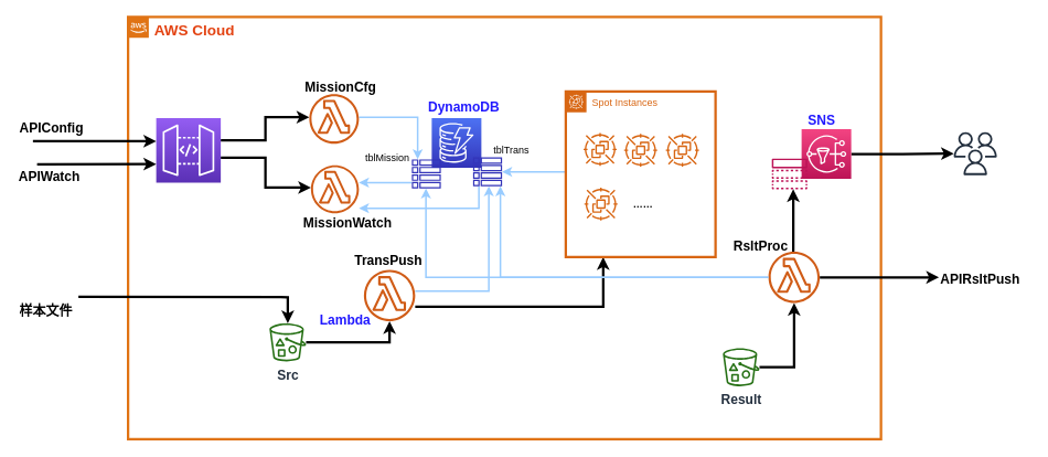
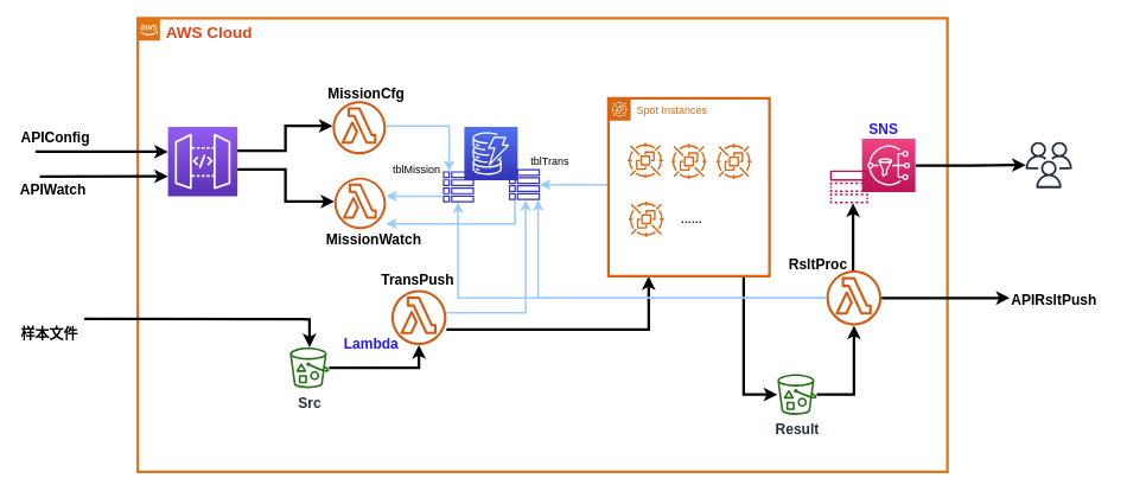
  <mxCell id="0" />
  <mxCell id="1" parent="0" />
  <mxCell id="2" value="&lt;font style=&quot;font-size: 18px&quot;&gt;&lt;b&gt;AWS Cloud&lt;/b&gt;&lt;/font&gt;" style="points=[[0,0],[0.25,0],[0.5,0],[0.75,0],[1,0],[1,0.25],[1,0.5],[1,0.75],[1,1],[0.75,1],[0.5,1],[0.25,1],[0,1],[0,0.75],[0,0.5],[0,0.25]];outlineConnect=0;gradientColor=none;html=1;whiteSpace=wrap;fontSize=12;fontStyle=0;shape=mxgraph.aws4.group;grIcon=mxgraph.aws4.group_aws_cloud_alt;strokeColor=#E07314;fillColor=none;verticalAlign=top;align=left;spacingLeft=30;fontColor=#E34312;dashed=0;strokeWidth=3;" parent="1" vertex="1"><mxGeometry x="154" y="20" width="910" height="510" as="geometry" /></mxCell>
  <mxCell id="3" value="" style="outlineConnect=0;fontColor=#232F3E;gradientColor=#4D72F3;gradientDirection=north;fillColor=#3334B9;strokeColor=#ffffff;dashed=0;verticalLabelPosition=bottom;verticalAlign=top;align=center;html=1;fontSize=12;fontStyle=0;aspect=fixed;shape=mxgraph.aws4.resourceIcon;resIcon=mxgraph.aws4.dynamodb;" parent="1" vertex="1"><mxGeometry x="521" y="142" width="60" height="60" as="geometry" /></mxCell>
  <mxCell id="4" style="edgeStyle=orthogonalEdgeStyle;rounded=0;orthogonalLoop=1;jettySize=auto;html=1;strokeWidth=3;" parent="1" target="8" edge="1"><mxGeometry relative="1" as="geometry"><mxPoint x="266" y="169" as="sourcePoint" /><mxPoint x="373" y="149" as="targetPoint" /><Array as="points"><mxPoint x="320" y="169" /><mxPoint x="320" y="141" /></Array></mxGeometry></mxCell>
  <mxCell id="5" style="edgeStyle=orthogonalEdgeStyle;rounded=0;orthogonalLoop=1;jettySize=auto;html=1;strokeWidth=3;" parent="1" source="6" target="17" edge="1"><mxGeometry relative="1" as="geometry"><Array as="points"><mxPoint x="320" y="190" /><mxPoint x="320" y="226" /></Array></mxGeometry></mxCell>
  <mxCell id="6" value="" style="outlineConnect=0;fontColor=#232F3E;gradientColor=#945DF2;gradientDirection=north;fillColor=#5A30B5;strokeColor=#ffffff;dashed=0;verticalLabelPosition=bottom;verticalAlign=top;align=center;html=1;fontSize=12;fontStyle=0;aspect=fixed;shape=mxgraph.aws4.resourceIcon;resIcon=mxgraph.aws4.api_gateway;" parent="1" vertex="1"><mxGeometry x="188" y="142" width="78" height="78" as="geometry" /></mxCell>
  <mxCell id="7" style="edgeStyle=orthogonalEdgeStyle;rounded=0;orthogonalLoop=1;jettySize=auto;html=1;strokeWidth=2;strokeColor=#99CCFF;" parent="1" source="8" target="38" edge="1"><mxGeometry relative="1" as="geometry"><Array as="points"><mxPoint x="504" y="141" /></Array></mxGeometry></mxCell>
  <mxCell id="8" value="" style="outlineConnect=0;fontColor=#232F3E;gradientColor=none;fillColor=#D05C17;strokeColor=none;dashed=0;verticalLabelPosition=bottom;verticalAlign=top;align=center;html=1;fontSize=12;fontStyle=0;aspect=fixed;shape=mxgraph.aws4.lambda_function;" parent="1" vertex="1"><mxGeometry x="373" y="113" width="60" height="60" as="geometry" /></mxCell>
  <mxCell id="9" style="edgeStyle=orthogonalEdgeStyle;rounded=0;orthogonalLoop=1;jettySize=auto;html=1;strokeWidth=3;" parent="1" source="10" target="46" edge="1"><mxGeometry relative="1" as="geometry" /></mxCell>
  <mxCell id="10" value="" style="outlineConnect=0;fontColor=#232F3E;gradientColor=#F34482;gradientDirection=north;fillColor=#BC1356;strokeColor=#ffffff;dashed=0;verticalLabelPosition=bottom;verticalAlign=top;align=center;html=1;fontSize=12;fontStyle=0;aspect=fixed;shape=mxgraph.aws4.resourceIcon;resIcon=mxgraph.aws4.sns;" parent="1" vertex="1"><mxGeometry x="968" y="155.5" width="60" height="60" as="geometry" /></mxCell>
  <mxCell id="11" value="" style="outlineConnect=0;fontColor=#232F3E;gradientColor=none;fillColor=#BC1356;strokeColor=none;dashed=0;verticalLabelPosition=bottom;verticalAlign=top;align=center;html=1;fontSize=12;fontStyle=0;aspect=fixed;shape=mxgraph.aws4.topic;" parent="1" vertex="1"><mxGeometry x="932" y="191" width="43" height="37" as="geometry" /></mxCell>
  <mxCell id="12" value="MissionCfg" style="text;html=1;resizable=0;points=[];autosize=1;align=left;verticalAlign=top;spacingTop=-4;fontSize=16;fontStyle=1" parent="1" vertex="1"><mxGeometry x="366" y="93" width="70" height="20" as="geometry" /></mxCell>
  <mxCell id="13" style="edgeStyle=orthogonalEdgeStyle;rounded=0;orthogonalLoop=1;jettySize=auto;html=1;entryX=0.25;entryY=1;entryDx=0;entryDy=0;strokeWidth=3;" parent="1" source="15" target="21" edge="1"><mxGeometry relative="1" as="geometry"><Array as="points"><mxPoint x="728" y="370" /></Array></mxGeometry></mxCell>
  <mxCell id="14" style="edgeStyle=orthogonalEdgeStyle;rounded=0;orthogonalLoop=1;jettySize=auto;html=1;strokeWidth=2;strokeColor=#99CCFF;" parent="1" source="15" target="40" edge="1"><mxGeometry relative="1" as="geometry"><Array as="points"><mxPoint x="590" y="351" /></Array></mxGeometry></mxCell>
  <mxCell id="15" value="" style="outlineConnect=0;fontColor=#232F3E;gradientColor=none;fillColor=#D05C17;strokeColor=none;dashed=0;verticalLabelPosition=bottom;verticalAlign=top;align=center;html=1;fontSize=12;fontStyle=0;aspect=fixed;shape=mxgraph.aws4.lambda_function;" parent="1" vertex="1"><mxGeometry x="439" y="325.5" width="62" height="62" as="geometry" /></mxCell>
  <mxCell id="16" value="TransPush" style="text;html=1;resizable=0;points=[];autosize=1;align=left;verticalAlign=top;spacingTop=-4;fontSize=16;fontStyle=1" parent="1" vertex="1"><mxGeometry x="426" y="301.5" width="70" height="20" as="geometry" /></mxCell>
  <mxCell id="17" value="" style="outlineConnect=0;fontColor=#232F3E;gradientColor=none;fillColor=#D05C17;strokeColor=none;dashed=0;verticalLabelPosition=bottom;verticalAlign=top;align=center;html=1;fontSize=12;fontStyle=0;aspect=fixed;shape=mxgraph.aws4.lambda_function;" parent="1" vertex="1"><mxGeometry x="375" y="199" width="58" height="58" as="geometry" /></mxCell>
  <mxCell id="18" value="MissionWatch&lt;br style=&quot;font-size: 16px;&quot;&gt;" style="text;html=1;resizable=0;points=[];autosize=1;align=left;verticalAlign=top;spacingTop=-4;fontSize=16;fontStyle=1" parent="1" vertex="1"><mxGeometry x="364" y="257" width="90" height="20" as="geometry" /></mxCell>
+ <mxCell id="19" style="edgeStyle=orthogonalEdgeStyle;rounded=0;orthogonalLoop=1;jettySize=auto;html=1;strokeWidth=3;" parent="1" source="21" target="29" edge="1"><mxGeometry relative="1" as="geometry"><Array as="points"><mxPoint x="835" y="410" /><mxPoint x="835" y="410" /></Array></mxGeometry></mxCell>
  <mxCell id="20" style="edgeStyle=orthogonalEdgeStyle;rounded=0;orthogonalLoop=1;jettySize=auto;html=1;strokeColor=#99CCFF;strokeWidth=2;" edge="1" parent="1" source="21" target="40"><mxGeometry relative="1" as="geometry"><Array as="points"><mxPoint x="667" y="207" /><mxPoint x="667" y="207" /></Array></mxGeometry></mxCell>
  <mxCell id="21" value="Spot Instances" style="points=[[0,0],[0.25,0],[0.5,0],[0.75,0],[1,0],[1,0.25],[1,0.5],[1,0.75],[1,1],[0.75,1],[0.5,1],[0.25,1],[0,1],[0,0.75],[0,0.5],[0,0.25]];outlineConnect=0;gradientColor=none;html=1;whiteSpace=wrap;fontSize=12;fontStyle=0;shape=mxgraph.aws4.group;grIcon=mxgraph.aws4.group_spot_fleet;strokeColor=#D86613;fillColor=none;verticalAlign=top;align=left;spacingLeft=30;fontColor=#D86613;dashed=0;strokeWidth=3;" parent="1" vertex="1"><mxGeometry x="683" y="110" width="181" height="200" as="geometry" /></mxCell>
  <mxCell id="22" style="edgeStyle=orthogonalEdgeStyle;rounded=0;orthogonalLoop=1;jettySize=auto;html=1;strokeWidth=3;" parent="1" source="23" target="15" edge="1"><mxGeometry relative="1" as="geometry" /></mxCell>
  <mxCell id="23" value="Src" style="outlineConnect=0;fontColor=#232F3E;gradientColor=none;fillColor=#277116;strokeColor=none;dashed=0;verticalLabelPosition=bottom;verticalAlign=top;align=center;html=1;fontSize=16;fontStyle=1;aspect=fixed;shape=mxgraph.aws4.bucket_with_objects;" parent="1" vertex="1"><mxGeometry x="324.5" y="390" width="45" height="46" as="geometry" /></mxCell>
  <mxCell id="24" value="tblMission" style="text;html=1;resizable=0;points=[];autosize=1;align=left;verticalAlign=top;spacingTop=-4;" parent="1" vertex="1"><mxGeometry x="439" y="179.5" width="70" height="20" as="geometry" /></mxCell>
  <mxCell id="25" value="" style="outlineConnect=0;fontColor=#232F3E;gradientColor=none;fillColor=#D86613;strokeColor=none;dashed=0;verticalLabelPosition=bottom;verticalAlign=top;align=center;html=1;fontSize=12;fontStyle=0;aspect=fixed;shape=mxgraph.aws4.spot_instance;" parent="1" vertex="1"><mxGeometry x="753.5" y="161" width="40" height="40" as="geometry" /></mxCell>
  <mxCell id="26" value="" style="outlineConnect=0;fontColor=#232F3E;gradientColor=none;fillColor=#D86613;strokeColor=none;dashed=0;verticalLabelPosition=bottom;verticalAlign=top;align=center;html=1;fontSize=12;fontStyle=0;aspect=fixed;shape=mxgraph.aws4.spot_instance;" parent="1" vertex="1"><mxGeometry x="705.5" y="226" width="40" height="40" as="geometry" /></mxCell>
  <mxCell id="27" value="&lt;b&gt;……&lt;/b&gt;" style="text;html=1;resizable=0;autosize=1;align=center;verticalAlign=middle;points=[];fillColor=none;strokeColor=none;rounded=0;" parent="1" vertex="1"><mxGeometry x="755.5" y="237" width="40" height="20" as="geometry" /></mxCell>
  <mxCell id="28" style="edgeStyle=orthogonalEdgeStyle;rounded=0;orthogonalLoop=1;jettySize=auto;html=1;strokeWidth=3;" parent="1" source="29" target="44" edge="1"><mxGeometry relative="1" as="geometry" /></mxCell>
  <mxCell id="29" value="Result&lt;br style=&quot;font-size: 16px;&quot;&gt;" style="outlineConnect=0;fontColor=#232F3E;gradientColor=none;fillColor=#277116;strokeColor=none;dashed=0;verticalLabelPosition=bottom;verticalAlign=top;align=center;html=1;fontSize=16;fontStyle=1;aspect=fixed;shape=mxgraph.aws4.bucket_with_objects;" parent="1" vertex="1"><mxGeometry x="872.5" y="420" width="45" height="46" as="geometry" /></mxCell>
  <mxCell id="30" style="edgeStyle=orthogonalEdgeStyle;rounded=0;orthogonalLoop=1;jettySize=auto;html=1;strokeWidth=3;" parent="1" target="6" edge="1"><mxGeometry relative="1" as="geometry"><mxPoint x="39" y="170" as="sourcePoint" /><Array as="points"><mxPoint x="39" y="170" /></Array></mxGeometry></mxCell>
  <mxCell id="31" value="APIConfig" style="text;html=1;resizable=0;points=[];autosize=1;align=left;verticalAlign=top;spacingTop=-4;fontSize=16;fontStyle=1" parent="1" vertex="1"><mxGeometry x="21" y="142" width="70" height="20" as="geometry" /></mxCell>
  <mxCell id="32" style="edgeStyle=orthogonalEdgeStyle;rounded=0;orthogonalLoop=1;jettySize=auto;html=1;strokeWidth=3;" parent="1" target="23" edge="1"><mxGeometry relative="1" as="geometry"><mxPoint x="94" y="358" as="sourcePoint" /></mxGeometry></mxCell>
  <mxCell id="33" value="样本文件" style="text;html=1;resizable=0;points=[];autosize=1;align=left;verticalAlign=top;spacingTop=-4;fontSize=16;fontStyle=1" parent="1" vertex="1"><mxGeometry x="21" y="362.5" width="80" height="20" as="geometry" /></mxCell>
  <mxCell id="34" style="edgeStyle=orthogonalEdgeStyle;rounded=0;orthogonalLoop=1;jettySize=auto;html=1;strokeWidth=3;" parent="1" edge="1"><mxGeometry relative="1" as="geometry"><mxPoint x="44" y="198" as="sourcePoint" /><mxPoint x="188" y="197.667" as="targetPoint" /><Array as="points"><mxPoint x="49" y="198" /></Array></mxGeometry></mxCell>
  <mxCell id="35" value="APIWatch&lt;br style=&quot;font-size: 16px;&quot;&gt;&lt;br style=&quot;font-size: 16px;&quot;&gt;" style="text;html=1;resizable=0;points=[];autosize=1;align=left;verticalAlign=top;spacingTop=-4;fontSize=16;fontStyle=1" parent="1" vertex="1"><mxGeometry x="20" y="201" width="70" height="30" as="geometry" /></mxCell>
  <mxCell id="36" value="tblTrans" style="text;html=1;resizable=0;points=[];autosize=1;align=left;verticalAlign=top;spacingTop=-4;" parent="1" vertex="1"><mxGeometry x="594" y="171" width="60" height="20" as="geometry" /></mxCell>
  <mxCell id="37" style="edgeStyle=orthogonalEdgeStyle;rounded=0;orthogonalLoop=1;jettySize=auto;html=1;strokeWidth=2;strokeColor=#99CCFF;" parent="1" source="38" target="17" edge="1"><mxGeometry relative="1" as="geometry"><Array as="points"><mxPoint x="464" y="220" /><mxPoint x="464" y="220" /></Array></mxGeometry></mxCell>
  <mxCell id="38" value="" style="outlineConnect=0;fontColor=#232F3E;gradientColor=none;fillColor=#3334B9;strokeColor=none;dashed=0;verticalLabelPosition=bottom;verticalAlign=top;align=center;html=1;fontSize=12;fontStyle=0;aspect=fixed;shape=mxgraph.aws4.table;" parent="1" vertex="1"><mxGeometry x="497" y="192" width="35" height="35" as="geometry" /></mxCell>
  <mxCell id="39" style="edgeStyle=orthogonalEdgeStyle;rounded=0;orthogonalLoop=1;jettySize=auto;html=1;strokeWidth=2;strokeColor=#99CCFF;" parent="1" source="40" target="17" edge="1"><mxGeometry relative="1" as="geometry"><Array as="points"><mxPoint x="578" y="251" /></Array></mxGeometry></mxCell>
  <mxCell id="40" value="" style="outlineConnect=0;fontColor=#232F3E;gradientColor=none;fillColor=#3334B9;strokeColor=none;dashed=0;verticalLabelPosition=bottom;verticalAlign=top;align=center;html=1;fontSize=12;fontStyle=0;aspect=fixed;shape=mxgraph.aws4.table;" parent="1" vertex="1"><mxGeometry x="571" y="189.5" width="35" height="35" as="geometry" /></mxCell>
  <mxCell id="41" style="edgeStyle=orthogonalEdgeStyle;rounded=0;orthogonalLoop=1;jettySize=auto;html=1;strokeWidth=3;" parent="1" source="44" target="11" edge="1"><mxGeometry relative="1" as="geometry"><Array as="points"><mxPoint x="958" y="290" /><mxPoint x="958" y="290" /></Array></mxGeometry></mxCell>
  <mxCell id="42" style="edgeStyle=orthogonalEdgeStyle;rounded=0;orthogonalLoop=1;jettySize=auto;html=1;strokeWidth=3;" parent="1" source="44" target="47" edge="1"><mxGeometry relative="1" as="geometry" /></mxCell>
  <mxCell id="43" style="edgeStyle=orthogonalEdgeStyle;rounded=0;orthogonalLoop=1;jettySize=auto;html=1;strokeWidth=2;strokeColor=#99CCFF;" parent="1" source="44" target="40" edge="1"><mxGeometry relative="1" as="geometry"><Array as="points"><mxPoint x="604" y="335" /></Array></mxGeometry></mxCell>
  <mxCell id="44" value="" style="outlineConnect=0;fontColor=#232F3E;gradientColor=none;fillColor=#D05C17;strokeColor=none;dashed=0;verticalLabelPosition=bottom;verticalAlign=top;align=center;html=1;fontSize=12;fontStyle=0;aspect=fixed;shape=mxgraph.aws4.lambda_function;" parent="1" vertex="1"><mxGeometry x="928" y="303.5" width="62" height="62" as="geometry" /></mxCell>
  <mxCell id="45" value="RsltProc" style="text;html=1;resizable=0;points=[];autosize=1;align=left;verticalAlign=top;spacingTop=-4;fontSize=16;fontStyle=1" parent="1" vertex="1"><mxGeometry x="883.5" y="285" width="60" height="20" as="geometry" /></mxCell>
  <mxCell id="46" value="" style="outlineConnect=0;fontColor=#232F3E;gradientColor=none;fillColor=#232F3E;strokeColor=none;dashed=0;verticalLabelPosition=bottom;verticalAlign=top;align=center;html=1;fontSize=12;fontStyle=0;aspect=fixed;shape=mxgraph.aws4.users;" parent="1" vertex="1"><mxGeometry x="1152" y="159" width="52" height="52" as="geometry" /></mxCell>
  <mxCell id="47" value="APIRsltPush" style="text;html=1;resizable=0;points=[];autosize=1;align=left;verticalAlign=top;spacingTop=-4;fontSize=16;fontStyle=1" parent="1" vertex="1"><mxGeometry x="1134" y="324.5" width="110" height="20" as="geometry" /></mxCell>
  <mxCell id="48" value="" style="outlineConnect=0;fontColor=#232F3E;gradientColor=none;fillColor=#D86613;strokeColor=none;dashed=0;verticalLabelPosition=bottom;verticalAlign=top;align=center;html=1;fontSize=12;fontStyle=0;aspect=fixed;shape=mxgraph.aws4.spot_instance;" parent="1" vertex="1"><mxGeometry x="704.5" y="160" width="40" height="40" as="geometry" /></mxCell>
  <mxCell id="49" value="" style="outlineConnect=0;fontColor=#232F3E;gradientColor=none;fillColor=#D86613;strokeColor=none;dashed=0;verticalLabelPosition=bottom;verticalAlign=top;align=center;html=1;fontSize=12;fontStyle=0;aspect=fixed;shape=mxgraph.aws4.spot_instance;" parent="1" vertex="1"><mxGeometry x="804" y="161" width="40" height="40" as="geometry" /></mxCell>
- <mxCell id="50" value="DynamoDB" style="text;html=1;resizable=0;points=[];autosize=1;align=left;verticalAlign=top;spacingTop=-4;fontSize=16;fontColor=#2119FF;fontStyle=1" parent="1" vertex="1"><mxGeometry x="515" y="117" width="100" height="20" as="geometry" /></mxCell>
  <mxCell id="51" value="SNS" style="text;html=1;resizable=0;points=[];autosize=1;align=left;verticalAlign=top;spacingTop=-4;fontSize=16;fontColor=#2119FF;fontStyle=1" parent="1" vertex="1"><mxGeometry x="974" y="133" width="50" height="20" as="geometry" /></mxCell>
  <mxCell id="52" style="edgeStyle=orthogonalEdgeStyle;rounded=0;orthogonalLoop=1;jettySize=auto;html=1;strokeWidth=2;strokeColor=#99CCFF;" edge="1" parent="1" source="44" target="38"><mxGeometry relative="1" as="geometry"><Array as="points"><mxPoint x="514" y="335" /></Array><mxPoint x="947" y="350.4" as="sourcePoint" /><mxPoint x="517" y="235" as="targetPoint" /></mxGeometry></mxCell>
  <mxCell id="53" value="Lambda" style="text;html=1;resizable=0;points=[];autosize=1;align=left;verticalAlign=top;spacingTop=-4;fontSize=16;fontColor=#2119FF;fontStyle=1" vertex="1" parent="1"><mxGeometry x="384" y="373.5" width="70" height="20" as="geometry" /></mxCell>
